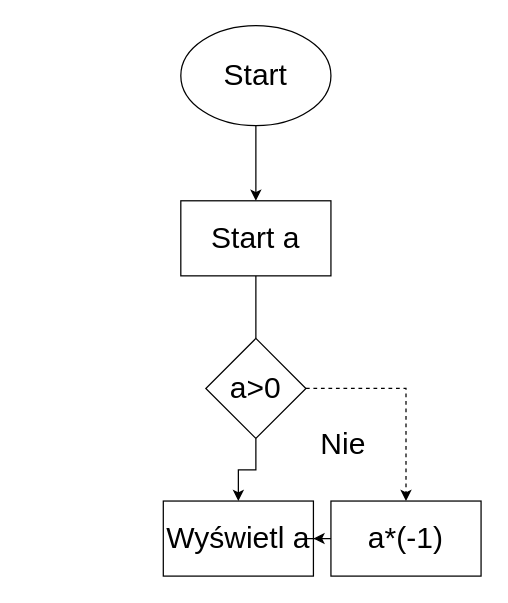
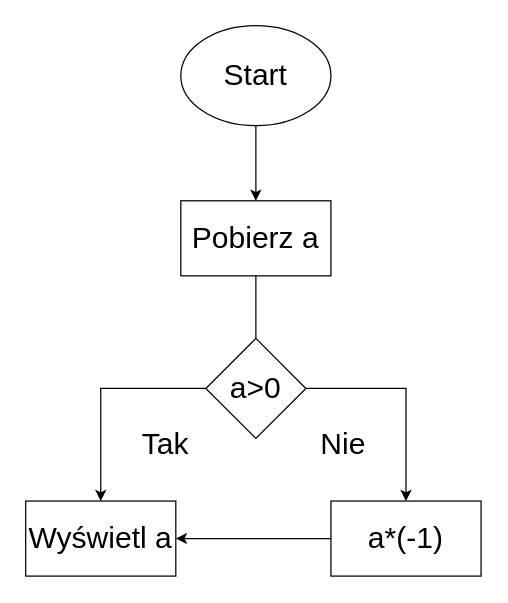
  <mxCell id="0" />
  <mxCell id="1" parent="0" />
  <mxCell id="2" style="edgeStyle=orthogonalEdgeStyle;rounded=0;orthogonalLoop=1;jettySize=auto;html=1;entryX=0.5;entryY=0;entryDx=0;entryDy=0;fontSize=24;" edge="1" parent="1" source="3" target="5"><mxGeometry relative="1" as="geometry" /></mxCell>
  <mxCell id="3" value="&lt;font style=&quot;font-size: 24px;&quot;&gt;Start&lt;/font&gt;" style="ellipse;whiteSpace=wrap;html=1;" vertex="1" parent="1"><mxGeometry x="144" y="20" width="120" height="80" as="geometry" /></mxCell>
  <mxCell id="4" style="edgeStyle=orthogonalEdgeStyle;rounded=0;orthogonalLoop=1;jettySize=auto;html=1;entryX=0.5;entryY=0;entryDx=0;entryDy=0;fontSize=24;endArrow=none;" edge="1" parent="1" source="5" target="8"><mxGeometry relative="1" as="geometry" /></mxCell>
- <mxCell id="5" value="Start a" style="rounded=0;whiteSpace=wrap;html=1;fontSize=24;" vertex="1" parent="1"><mxGeometry x="144" y="160" width="120" height="60" as="geometry" /></mxCell>
+ <mxCell id="5" value="Pobierz a" style="rounded=0;whiteSpace=wrap;html=1;fontSize=24;" vertex="1" parent="1"><mxGeometry x="144" y="160" width="120" height="60" as="geometry" /></mxCell>
  <mxCell id="6" style="edgeStyle=orthogonalEdgeStyle;rounded=0;orthogonalLoop=1;jettySize=auto;html=1;entryX=0.5;entryY=0;entryDx=0;entryDy=0;fontSize=24;" edge="1" parent="1" source="8" target="9"><mxGeometry relative="1" as="geometry" /></mxCell>
- <mxCell id="7" style="edgeStyle=orthogonalEdgeStyle;rounded=0;orthogonalLoop=1;jettySize=auto;html=1;entryX=0.5;entryY=0;entryDx=0;entryDy=0;fontSize=24;dashed=1;" edge="1" parent="1" source="8" target="11"><mxGeometry relative="1" as="geometry" /></mxCell>
+ <mxCell id="7" style="edgeStyle=orthogonalEdgeStyle;rounded=0;orthogonalLoop=1;jettySize=auto;html=1;entryX=0.5;entryY=0;entryDx=0;entryDy=0;fontSize=24;" edge="1" parent="1" source="8" target="11"><mxGeometry relative="1" as="geometry" /></mxCell>
  <mxCell id="8" value="a&amp;gt;0" style="rhombus;whiteSpace=wrap;html=1;fontSize=24;" vertex="1" parent="1"><mxGeometry x="164" y="270" width="80" height="80" as="geometry" /></mxCell>
- <mxCell id="9" value="Wyświetl a" style="rounded=0;whiteSpace=wrap;html=1;fontSize=24;" vertex="1" parent="1"><mxGeometry x="130" y="400" width="120" height="60" as="geometry" /></mxCell>
+ <mxCell id="9" value="Wyświetl a" style="rounded=0;whiteSpace=wrap;html=1;fontSize=24;" vertex="1" parent="1"><mxGeometry x="20" y="400" width="120" height="60" as="geometry" /></mxCell>
  <mxCell id="10" style="edgeStyle=orthogonalEdgeStyle;rounded=0;orthogonalLoop=1;jettySize=auto;html=1;entryX=1;entryY=0.5;entryDx=0;entryDy=0;fontSize=24;" edge="1" parent="1" source="11" target="9"><mxGeometry relative="1" as="geometry" /></mxCell>
  <mxCell id="11" value="a*(-1)" style="rounded=0;whiteSpace=wrap;html=1;fontSize=24;" vertex="1" parent="1"><mxGeometry x="264" y="400" width="120" height="60" as="geometry" /></mxCell>
+ <mxCell id="12" value="Tak" style="text;html=1;strokeColor=none;fillColor=none;align=center;verticalAlign=middle;whiteSpace=wrap;rounded=0;fontSize=24;" vertex="1" parent="1"><mxGeometry x="100" y="340" width="64" height="30" as="geometry" /></mxCell>
  <mxCell id="13" value="Nie" style="text;html=1;strokeColor=none;fillColor=none;align=center;verticalAlign=middle;whiteSpace=wrap;rounded=0;fontSize=24;" vertex="1" parent="1"><mxGeometry x="244" y="340" width="60" height="30" as="geometry" /></mxCell>
